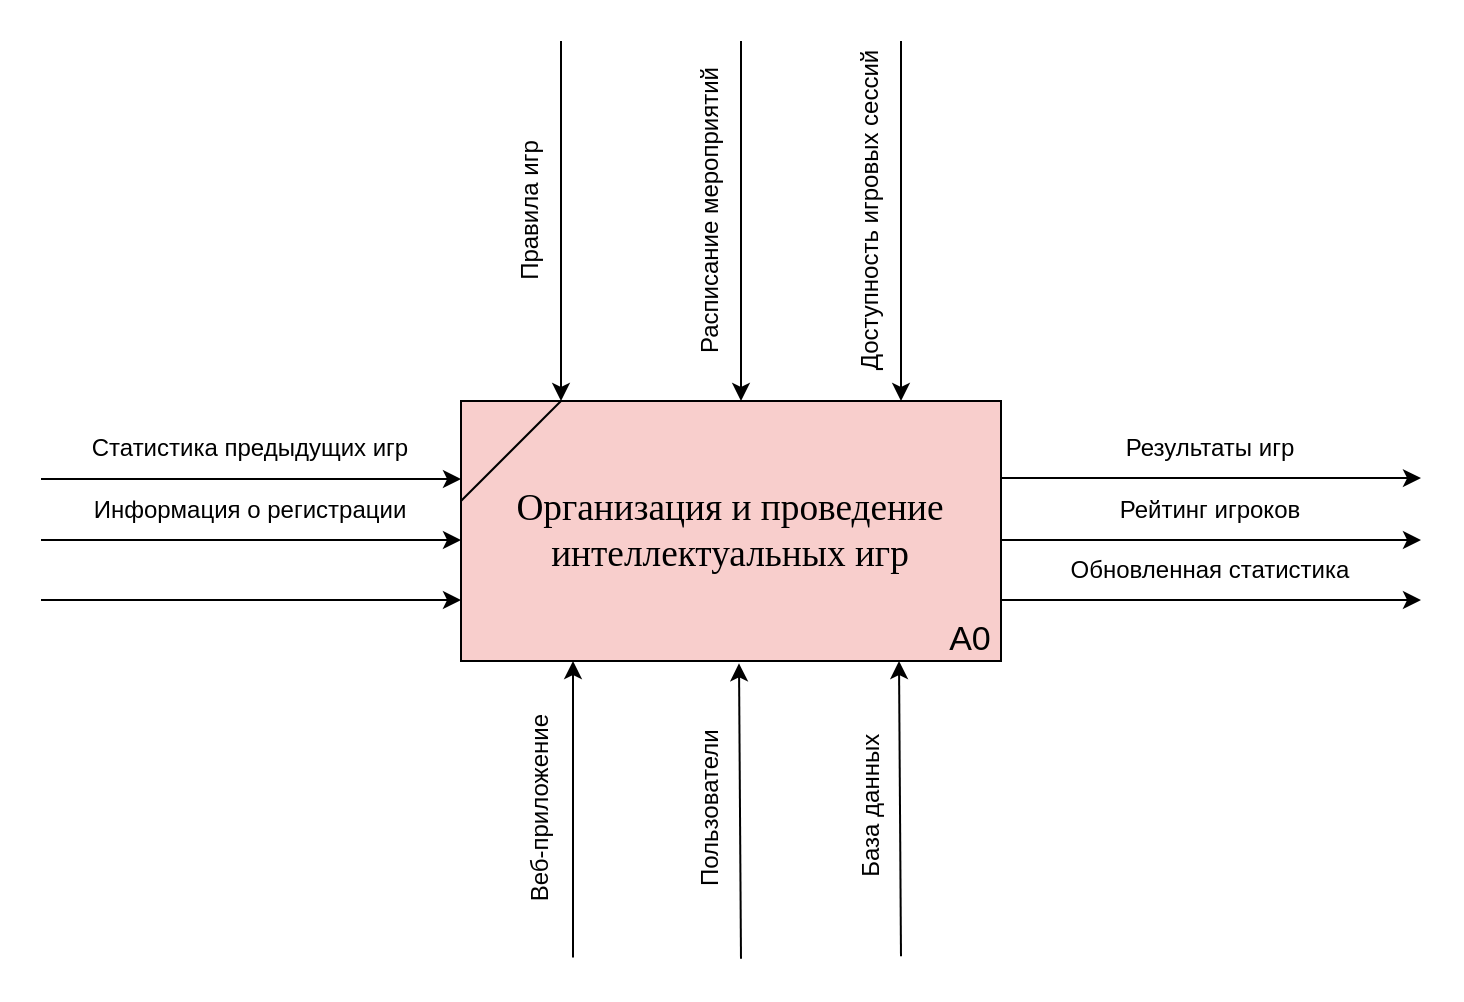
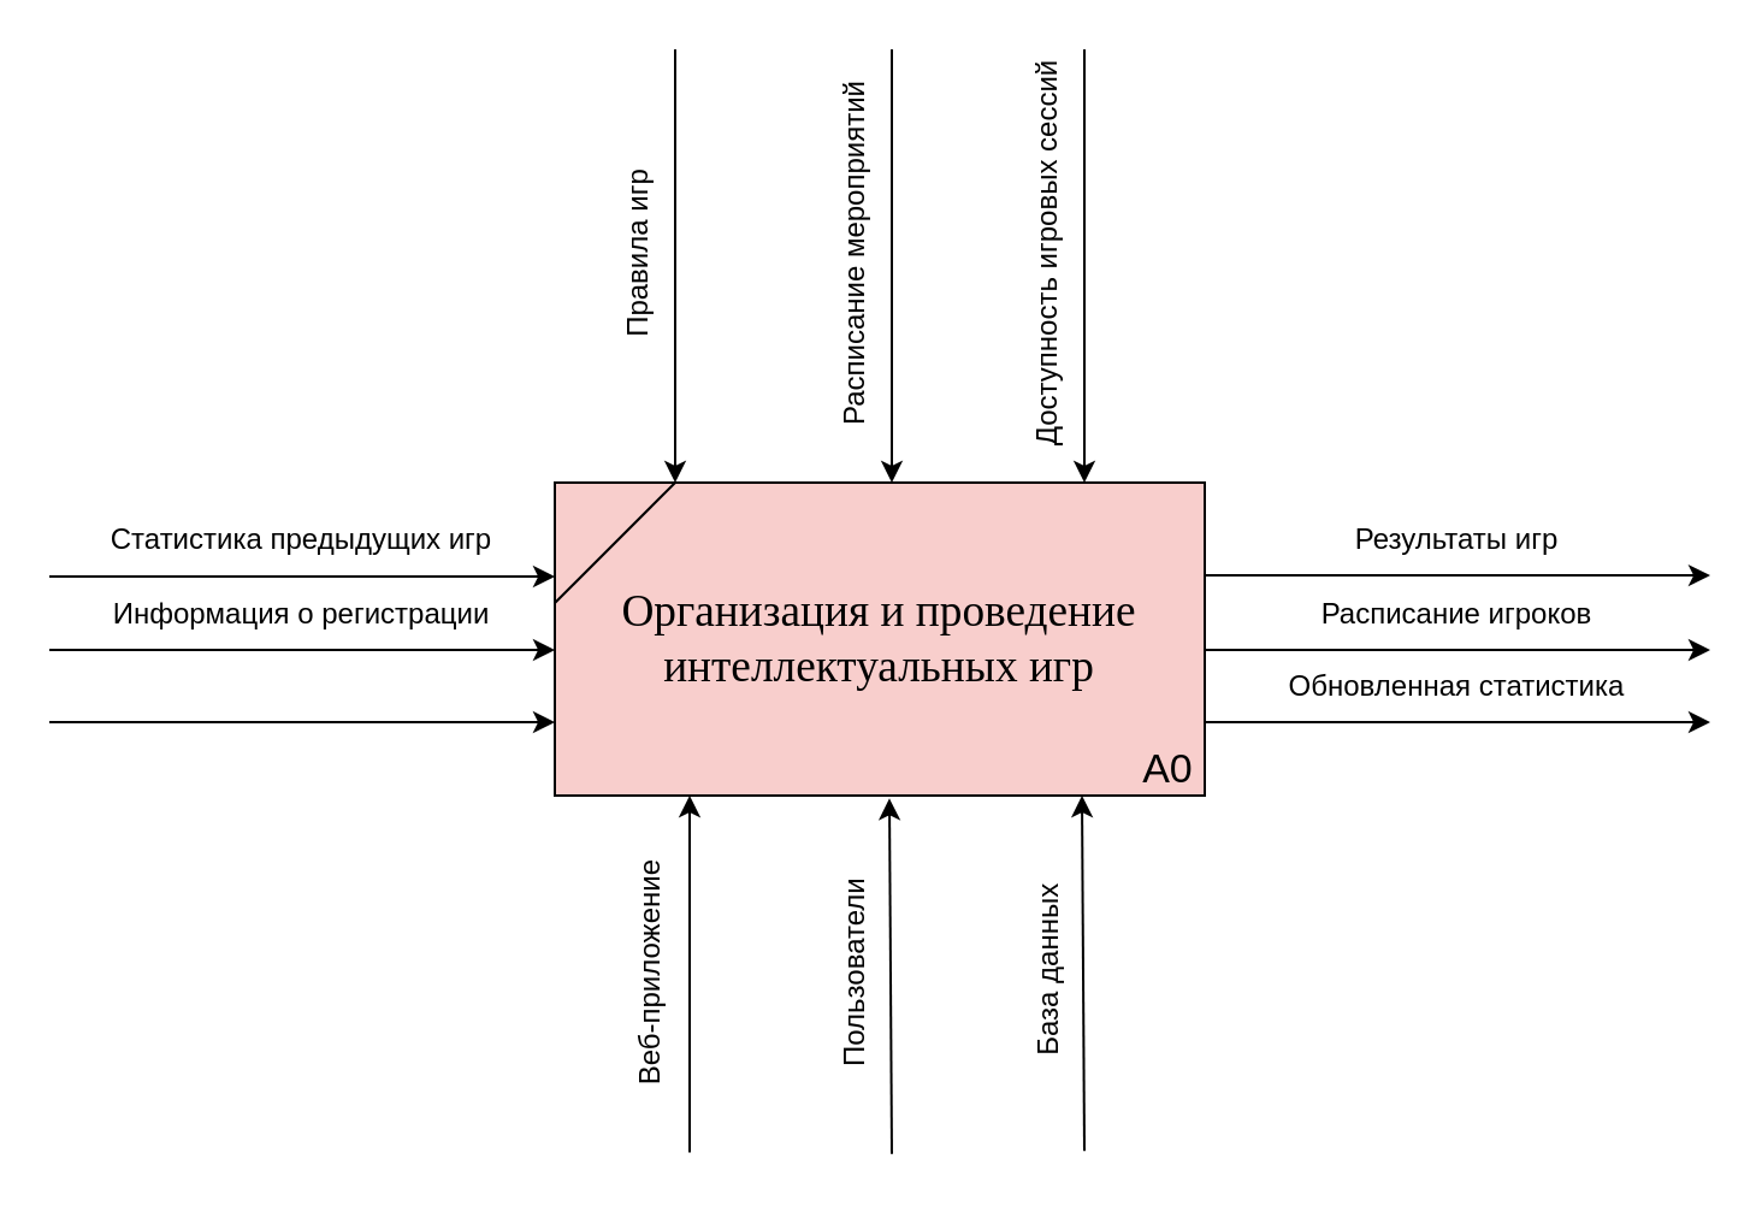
  <mxCell id="0" />
  <mxCell id="1" parent="0" />
  <mxCell id="2" value="&lt;span style=&quot;font-size:14.0pt;font-family:&amp;quot;Times New Roman&amp;quot;,serif;&lt;br/&gt;mso-fareast-font-family:Calibri;mso-fareast-theme-font:minor-latin;mso-ansi-language:&lt;br/&gt;RU;mso-fareast-language:EN-US;mso-bidi-language:AR-SA&quot;&gt;Организация и проведение&lt;br&gt;интеллектуальных игр&lt;/span&gt;" style="rounded=0;whiteSpace=wrap;html=1;fillColor=#f8cecc;" parent="1" vertex="1"><mxGeometry x="230" y="200" width="270" height="130" as="geometry" /></mxCell>
  <mxCell id="3" value="&lt;font style=&quot;font-size: 17px;&quot;&gt;А0&lt;/font&gt;" style="text;html=1;align=center;verticalAlign=middle;whiteSpace=wrap;rounded=0;" parent="1" vertex="1"><mxGeometry x="470" y="310" width="30" height="20" as="geometry" /></mxCell>
  <mxCell id="4" value="" style="endArrow=none;html=1;rounded=0;" parent="1" edge="1"><mxGeometry width="50" height="50" relative="1" as="geometry"><mxPoint x="230" y="250" as="sourcePoint" /><mxPoint x="280" y="200" as="targetPoint" /></mxGeometry></mxCell>
  <mxCell id="5" value="" style="endArrow=classic;html=1;rounded=0;" parent="1" edge="1"><mxGeometry width="50" height="50" relative="1" as="geometry"><mxPoint x="20" y="269.52" as="sourcePoint" /><mxPoint x="230" y="269.52" as="targetPoint" /></mxGeometry></mxCell>
  <mxCell id="6" value="Информация о регистрации" style="text;html=1;align=center;verticalAlign=middle;whiteSpace=wrap;rounded=0;" parent="1" vertex="1"><mxGeometry x="40" y="239.52" width="170" height="30" as="geometry" /></mxCell>
  <mxCell id="7" value="" style="endArrow=classic;html=1;rounded=0;" parent="1" edge="1"><mxGeometry width="50" height="50" relative="1" as="geometry"><mxPoint x="20" y="299.52" as="sourcePoint" /><mxPoint x="230" y="299.52" as="targetPoint" /></mxGeometry></mxCell>
  <mxCell id="8" value="" style="endArrow=classic;html=1;rounded=0;" parent="1" edge="1"><mxGeometry width="50" height="50" relative="1" as="geometry"><mxPoint x="20" y="239.04" as="sourcePoint" /><mxPoint x="230" y="239.04" as="targetPoint" /></mxGeometry></mxCell>
  <mxCell id="9" value="Статистика предыдущих игр" style="text;html=1;align=center;verticalAlign=middle;whiteSpace=wrap;rounded=0;" parent="1" vertex="1"><mxGeometry x="40" y="209.04" width="170" height="30" as="geometry" /></mxCell>
  <mxCell id="10" value="" style="endArrow=classic;html=1;rounded=0;" parent="1" edge="1"><mxGeometry width="50" height="50" relative="1" as="geometry"><mxPoint x="500" y="238.56" as="sourcePoint" /><mxPoint x="710" y="238.56" as="targetPoint" /></mxGeometry></mxCell>
  <mxCell id="11" value="Результаты игр&lt;span style=&quot;color: rgba(0, 0, 0, 0); font-family: monospace; font-size: 0px; text-align: start; text-wrap: nowrap;&quot;&gt;%3CmxGraphModel%3E%3Croot%3E%3CmxCell%20id%3D%220%22%2F%3E%3CmxCell%20id%3D%221%22%20parent%3D%220%22%2F%3E%3CmxCell%20id%3D%222%22%20value%3D%22%22%20style%3D%22endArrow%3Dclassic%3Bhtml%3D1%3Brounded%3D0%3B%22%20edge%3D%221%22%20parent%3D%221%22%3E%3CmxGeometry%20width%3D%2250%22%20height%3D%2250%22%20relative%3D%221%22%20as%3D%22geometry%22%3E%3CmxPoint%20x%3D%22170%22%20y%3D%22300%22%20as%3D%22sourcePoint%22%2F%3E%3CmxPoint%20x%3D%22380%22%20y%3D%22300%22%20as%3D%22targetPoint%22%2F%3E%3C%2FmxGeometry%3E%3C%2FmxCell%3E%3CmxCell%20id%3D%223%22%20value%3D%22%D0%98%D0%BD%D1%84%D0%BE%D1%80%D0%BC%D0%B0%D1%86%D0%B8%D1%8F%20%D0%BE%20%D1%80%D0%B5%D0%B3%D0%B8%D1%81%D1%82%D1%80%D0%B0%D1%86%D0%B8%D0%B8%22%20style%3D%22text%3Bhtml%3D1%3Balign%3Dcenter%3BverticalAlign%3Dmiddle%3BwhiteSpace%3Dwrap%3Brounded%3D0%3B%22%20vertex%3D%221%22%20parent%3D%221%22%3E%3CmxGeometry%20x%3D%22190%22%20y%3D%22270%22%20width%3D%22170%22%20height%3D%2230%22%20as%3D%22geometry%22%2F%3E%3C%2FmxCell%3E%3C%2Froot%3E%3C%2FmxGraphModel%3E&lt;/span&gt;" style="text;html=1;align=center;verticalAlign=middle;whiteSpace=wrap;rounded=0;" parent="1" vertex="1"><mxGeometry x="520" y="208.56" width="170" height="30" as="geometry" /></mxCell>
  <mxCell id="12" value="" style="endArrow=classic;html=1;rounded=0;" parent="1" edge="1"><mxGeometry width="50" height="50" relative="1" as="geometry"><mxPoint x="500" y="269.52" as="sourcePoint" /><mxPoint x="710" y="269.52" as="targetPoint" /></mxGeometry></mxCell>
- <mxCell id="13" value="Рейтинг игроков" style="text;html=1;align=center;verticalAlign=middle;whiteSpace=wrap;rounded=0;" parent="1" vertex="1"><mxGeometry x="520" y="239.52" width="170" height="30" as="geometry" /></mxCell>
+ <mxCell id="13" value="Расписание игроков" style="text;html=1;align=center;verticalAlign=middle;whiteSpace=wrap;rounded=0;" parent="1" vertex="1"><mxGeometry x="520" y="239.52" width="170" height="30" as="geometry" /></mxCell>
  <mxCell id="14" value="" style="endArrow=classic;html=1;rounded=0;" parent="1" edge="1"><mxGeometry width="50" height="50" relative="1" as="geometry"><mxPoint x="500" y="299.52" as="sourcePoint" /><mxPoint x="710" y="299.52" as="targetPoint" /></mxGeometry></mxCell>
  <mxCell id="15" value="Обновленная статистика" style="text;html=1;align=center;verticalAlign=middle;whiteSpace=wrap;rounded=0;" parent="1" vertex="1"><mxGeometry x="520" y="269.52" width="170" height="30" as="geometry" /></mxCell>
  <mxCell id="16" value="" style="endArrow=classic;html=1;rounded=0;entryX=0.3;entryY=1.013;entryDx=0;entryDy=0;entryPerimeter=0;" parent="1" edge="1"><mxGeometry width="50" height="50" relative="1" as="geometry"><mxPoint x="286" y="478.31" as="sourcePoint" /><mxPoint x="286" y="330" as="targetPoint" /></mxGeometry></mxCell>
  <mxCell id="17" value="Веб-приложение" style="text;html=1;align=center;verticalAlign=middle;whiteSpace=wrap;rounded=0;flipV=1;direction=north;rotation=-90;" parent="1" vertex="1"><mxGeometry x="190" y="388.83" width="160" height="30" as="geometry" /></mxCell>
  <mxCell id="18" value="" style="endArrow=classic;html=1;rounded=0;entryX=0.7;entryY=1.018;entryDx=0;entryDy=0;entryPerimeter=0;" parent="1" edge="1"><mxGeometry width="50" height="50" relative="1" as="geometry"><mxPoint x="370" y="478.83" as="sourcePoint" /><mxPoint x="369" y="331.17" as="targetPoint" /></mxGeometry></mxCell>
  <mxCell id="19" value="Пользователи" style="text;html=1;align=center;verticalAlign=middle;whiteSpace=wrap;rounded=0;flipV=1;direction=east;rotation=-90;" parent="1" vertex="1"><mxGeometry x="270" y="388.83" width="170" height="30" as="geometry" /></mxCell>
  <mxCell id="20" value="Правила игр" style="text;html=1;align=center;verticalAlign=middle;whiteSpace=wrap;rounded=0;rotation=-90;" parent="1" vertex="1"><mxGeometry x="180" y="90" width="170" height="30" as="geometry" /></mxCell>
  <mxCell id="21" value="" style="endArrow=classic;html=1;rounded=0;" parent="1" edge="1"><mxGeometry width="50" height="50" relative="1" as="geometry"><mxPoint x="280" y="20" as="sourcePoint" /><mxPoint x="280" y="200" as="targetPoint" /></mxGeometry></mxCell>
  <mxCell id="22" value="Расписание мероприятий" style="text;html=1;align=center;verticalAlign=middle;whiteSpace=wrap;rounded=0;rotation=-90;" parent="1" vertex="1"><mxGeometry x="270" y="90" width="170" height="30" as="geometry" /></mxCell>
  <mxCell id="23" value="" style="endArrow=classic;html=1;rounded=0;" parent="1" edge="1"><mxGeometry width="50" height="50" relative="1" as="geometry"><mxPoint x="370" y="20" as="sourcePoint" /><mxPoint x="370" y="200" as="targetPoint" /></mxGeometry></mxCell>
  <mxCell id="24" value="Доступность игровых сессий" style="text;html=1;align=center;verticalAlign=middle;whiteSpace=wrap;rounded=0;rotation=-90;" parent="1" vertex="1"><mxGeometry x="350" y="90" width="170" height="30" as="geometry" /></mxCell>
  <mxCell id="25" value="" style="endArrow=classic;html=1;rounded=0;" parent="1" edge="1"><mxGeometry width="50" height="50" relative="1" as="geometry"><mxPoint x="450" y="20" as="sourcePoint" /><mxPoint x="450" y="200" as="targetPoint" /></mxGeometry></mxCell>
  <mxCell id="26" value="" style="endArrow=classic;html=1;rounded=0;entryX=0.7;entryY=1.018;entryDx=0;entryDy=0;entryPerimeter=0;" edge="1" parent="1"><mxGeometry width="50" height="50" relative="1" as="geometry"><mxPoint x="450" y="477.66" as="sourcePoint" /><mxPoint x="449" y="330" as="targetPoint" /></mxGeometry></mxCell>
  <mxCell id="27" value="База данных" style="text;html=1;align=center;verticalAlign=middle;whiteSpace=wrap;rounded=0;flipV=1;direction=east;rotation=-90;" vertex="1" parent="1"><mxGeometry x="350" y="387.66" width="170" height="30" as="geometry" /></mxCell>
